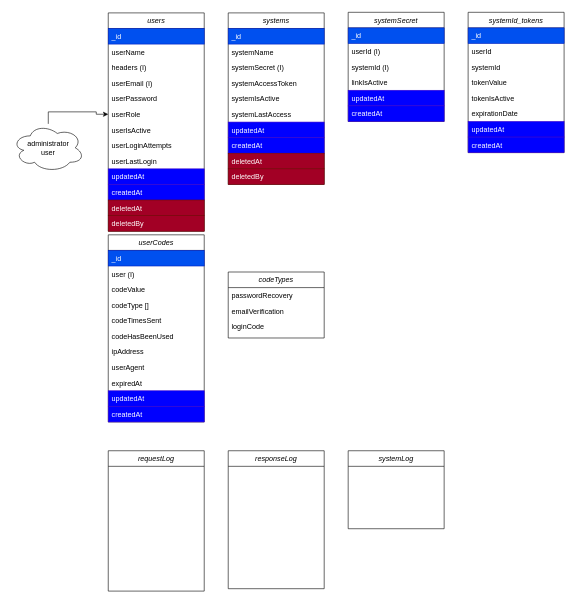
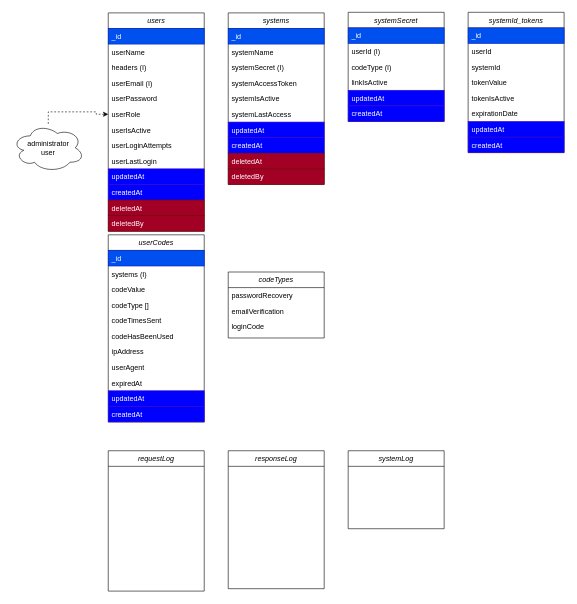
  <mxCell id="0" />
  <mxCell id="1" parent="0" />
  <mxCell id="2" value="users" style="swimlane;fontStyle=2;align=center;verticalAlign=top;childLayout=stackLayout;horizontal=1;startSize=26;horizontalStack=0;resizeParent=1;resizeLast=0;collapsible=1;marginBottom=0;rounded=0;shadow=0;strokeWidth=1;" parent="1" vertex="1"><mxGeometry x="180" y="21" width="160" height="364" as="geometry"><mxRectangle x="230" y="140" width="160" height="26" as="alternateBounds" /></mxGeometry></mxCell>
  <mxCell id="3" value="_id" style="text;align=left;verticalAlign=top;spacingLeft=4;spacingRight=4;overflow=hidden;rotatable=0;points=[[0,0.5],[1,0.5]];portConstraint=eastwest;fillColor=#0050ef;fontColor=#ffffff;strokeColor=#001DBC;" parent="2" vertex="1"><mxGeometry y="26" width="160" height="26" as="geometry" /></mxCell>
  <mxCell id="4" value="userName" style="text;align=left;verticalAlign=top;spacingLeft=4;spacingRight=4;overflow=hidden;rotatable=0;points=[[0,0.5],[1,0.5]];portConstraint=eastwest;rounded=0;shadow=0;html=0;" parent="2" vertex="1"><mxGeometry y="52" width="160" height="26" as="geometry" /></mxCell>
  <mxCell id="5" value="headers (I)" style="text;align=left;verticalAlign=top;spacingLeft=4;spacingRight=4;overflow=hidden;rotatable=0;points=[[0,0.5],[1,0.5]];portConstraint=eastwest;rounded=0;shadow=0;html=0;" parent="2" vertex="1"><mxGeometry y="78" width="160" height="26" as="geometry" /></mxCell>
  <mxCell id="6" value="userEmail (I)" style="text;align=left;verticalAlign=top;spacingLeft=4;spacingRight=4;overflow=hidden;rotatable=0;points=[[0,0.5],[1,0.5]];portConstraint=eastwest;rounded=0;shadow=0;html=0;" parent="2" vertex="1"><mxGeometry y="104" width="160" height="26" as="geometry" /></mxCell>
  <mxCell id="7" value="userPassword" style="text;align=left;verticalAlign=top;spacingLeft=4;spacingRight=4;overflow=hidden;rotatable=0;points=[[0,0.5],[1,0.5]];portConstraint=eastwest;rounded=0;shadow=0;html=0;" parent="2" vertex="1"><mxGeometry y="130" width="160" height="26" as="geometry" /></mxCell>
  <mxCell id="8" value="userRole" style="text;align=left;verticalAlign=top;spacingLeft=4;spacingRight=4;overflow=hidden;rotatable=0;points=[[0,0.5],[1,0.5]];portConstraint=eastwest;rounded=0;shadow=0;html=0;" parent="2" vertex="1"><mxGeometry y="156" width="160" height="26" as="geometry" /></mxCell>
  <mxCell id="9" value="userIsActive" style="text;align=left;verticalAlign=top;spacingLeft=4;spacingRight=4;overflow=hidden;rotatable=0;points=[[0,0.5],[1,0.5]];portConstraint=eastwest;rounded=0;shadow=0;html=0;" parent="2" vertex="1"><mxGeometry y="182" width="160" height="26" as="geometry" /></mxCell>
  <mxCell id="10" value="userLoginAttempts" style="text;align=left;verticalAlign=top;spacingLeft=4;spacingRight=4;overflow=hidden;rotatable=0;points=[[0,0.5],[1,0.5]];portConstraint=eastwest;rounded=0;shadow=0;html=0;" parent="2" vertex="1"><mxGeometry y="208" width="160" height="26" as="geometry" /></mxCell>
  <mxCell id="11" value="userLastLogin" style="text;align=left;verticalAlign=top;spacingLeft=4;spacingRight=4;overflow=hidden;rotatable=0;points=[[0,0.5],[1,0.5]];portConstraint=eastwest;rounded=0;shadow=0;html=0;" parent="2" vertex="1"><mxGeometry y="234" width="160" height="26" as="geometry" /></mxCell>
  <mxCell id="12" value="updatedAt" style="text;align=left;verticalAlign=top;spacingLeft=4;spacingRight=4;overflow=hidden;rotatable=0;points=[[0,0.5],[1,0.5]];portConstraint=eastwest;fillColor=#0000FF;fontColor=#ffffff;strokeColor=#3700CC;" parent="2" vertex="1"><mxGeometry y="260" width="160" height="26" as="geometry" /></mxCell>
  <mxCell id="13" value="createdAt" style="text;align=left;verticalAlign=top;spacingLeft=4;spacingRight=4;overflow=hidden;rotatable=0;points=[[0,0.5],[1,0.5]];portConstraint=eastwest;fillColor=#0000FF;fontColor=#ffffff;strokeColor=#3700CC;" parent="2" vertex="1"><mxGeometry y="286" width="160" height="26" as="geometry" /></mxCell>
  <mxCell id="14" value="deletedAt" style="text;align=left;verticalAlign=top;spacingLeft=4;spacingRight=4;overflow=hidden;rotatable=0;points=[[0,0.5],[1,0.5]];portConstraint=eastwest;fillColor=#a20025;fontColor=#ffffff;strokeColor=#6F0000;" parent="2" vertex="1"><mxGeometry y="312" width="160" height="26" as="geometry" /></mxCell>
  <mxCell id="15" value="deletedBy" style="text;align=left;verticalAlign=top;spacingLeft=4;spacingRight=4;overflow=hidden;rotatable=0;points=[[0,0.5],[1,0.5]];portConstraint=eastwest;fillColor=#a20025;fontColor=#ffffff;strokeColor=#6F0000;" parent="2" vertex="1"><mxGeometry y="338" width="160" height="26" as="geometry" /></mxCell>
  <mxCell id="16" value="requestLog" style="swimlane;fontStyle=2;align=center;verticalAlign=top;childLayout=stackLayout;horizontal=1;startSize=26;horizontalStack=0;resizeParent=1;resizeLast=0;collapsible=1;marginBottom=0;rounded=0;shadow=0;strokeWidth=1;" parent="1" vertex="1"><mxGeometry x="180" y="751" width="160" height="234" as="geometry"><mxRectangle x="230" y="140" width="160" height="26" as="alternateBounds" /></mxGeometry></mxCell>
  <mxCell id="17" value="requestId" style="text;align=left;verticalAlign=top;spacingLeft=4;spacingRight=4;overflow=hidden;rotatable=0;points=[[0,0.5],[1,0.5]];portConstraint=eastwest;fillColor=none;fontColor=#ffffff;strokeColor=none;" parent="16" vertex="1"><mxGeometry y="26" width="160" height="26" as="geometry" /></mxCell>
  <mxCell id="18" value="timestamp" style="text;align=left;verticalAlign=top;spacingLeft=4;spacingRight=4;overflow=hidden;rotatable=0;points=[[0,0.5],[1,0.5]];portConstraint=eastwest;fillColor=none;fontColor=#ffffff;strokeColor=none;" parent="16" vertex="1"><mxGeometry y="52" width="160" height="26" as="geometry" /></mxCell>
  <mxCell id="19" value="codeType" style="text;align=left;verticalAlign=top;spacingLeft=4;spacingRight=4;overflow=hidden;rotatable=0;points=[[0,0.5],[1,0.5]];portConstraint=eastwest;fillColor=none;fontColor=#ffffff;strokeColor=none;" parent="16" vertex="1"><mxGeometry y="78" width="160" height="26" as="geometry" /></mxCell>
  <mxCell id="20" value="endpoint" style="text;align=left;verticalAlign=top;spacingLeft=4;spacingRight=4;overflow=hidden;rotatable=0;points=[[0,0.5],[1,0.5]];portConstraint=eastwest;fillColor=none;fontColor=#ffffff;strokeColor=none;" parent="16" vertex="1"><mxGeometry y="104" width="160" height="26" as="geometry" /></mxCell>
  <mxCell id="21" value="method" style="text;align=left;verticalAlign=top;spacingLeft=4;spacingRight=4;overflow=hidden;rotatable=0;points=[[0,0.5],[1,0.5]];portConstraint=eastwest;fillColor=none;fontColor=#ffffff;strokeColor=none;" parent="16" vertex="1"><mxGeometry y="130" width="160" height="26" as="geometry" /></mxCell>
  <mxCell id="22" value="headers" style="text;align=left;verticalAlign=top;spacingLeft=4;spacingRight=4;overflow=hidden;rotatable=0;points=[[0,0.5],[1,0.5]];portConstraint=eastwest;fillColor=none;fontColor=#ffffff;strokeColor=none;" parent="16" vertex="1"><mxGeometry y="156" width="160" height="26" as="geometry" /></mxCell>
  <mxCell id="23" value="queryParams" style="text;align=left;verticalAlign=top;spacingLeft=4;spacingRight=4;overflow=hidden;rotatable=0;points=[[0,0.5],[1,0.5]];portConstraint=eastwest;fillColor=none;fontColor=#ffffff;strokeColor=none;" parent="16" vertex="1"><mxGeometry y="182" width="160" height="26" as="geometry" /></mxCell>
  <mxCell id="24" value="body" style="text;align=left;verticalAlign=top;spacingLeft=4;spacingRight=4;overflow=hidden;rotatable=0;points=[[0,0.5],[1,0.5]];portConstraint=eastwest;fillColor=none;fontColor=#ffffff;strokeColor=none;" parent="16" vertex="1"><mxGeometry y="208" width="160" height="26" as="geometry" /></mxCell>
  <mxCell id="25" value="responseLog" style="swimlane;fontStyle=2;align=center;verticalAlign=top;childLayout=stackLayout;horizontal=1;startSize=26;horizontalStack=0;resizeParent=1;resizeLast=0;collapsible=1;marginBottom=0;rounded=0;shadow=0;strokeWidth=1;" parent="1" vertex="1"><mxGeometry x="380" y="751" width="160" height="230" as="geometry"><mxRectangle x="230" y="140" width="160" height="26" as="alternateBounds" /></mxGeometry></mxCell>
  <mxCell id="26" value="requestId" style="text;align=left;verticalAlign=top;spacingLeft=4;spacingRight=4;overflow=hidden;rotatable=0;points=[[0,0.5],[1,0.5]];portConstraint=eastwest;fillColor=none;fontColor=#ffffff;strokeColor=none;" parent="25" vertex="1"><mxGeometry y="26" width="160" height="26" as="geometry" /></mxCell>
  <mxCell id="27" value="timestamp" style="text;align=left;verticalAlign=top;spacingLeft=4;spacingRight=4;overflow=hidden;rotatable=0;points=[[0,0.5],[1,0.5]];portConstraint=eastwest;fillColor=none;fontColor=#ffffff;strokeColor=none;" parent="25" vertex="1"><mxGeometry y="52" width="160" height="26" as="geometry" /></mxCell>
  <mxCell id="28" value="responseTime" style="text;align=left;verticalAlign=top;spacingLeft=4;spacingRight=4;overflow=hidden;rotatable=0;points=[[0,0.5],[1,0.5]];portConstraint=eastwest;fillColor=none;fontColor=#ffffff;strokeColor=none;" parent="25" vertex="1"><mxGeometry y="78" width="160" height="26" as="geometry" /></mxCell>
  <mxCell id="29" value="body" style="text;align=left;verticalAlign=top;spacingLeft=4;spacingRight=4;overflow=hidden;rotatable=0;points=[[0,0.5],[1,0.5]];portConstraint=eastwest;fillColor=none;fontColor=#ffffff;strokeColor=none;" parent="25" vertex="1"><mxGeometry y="104" width="160" height="26" as="geometry" /></mxCell>
  <mxCell id="30" value="statusCode" style="text;align=left;verticalAlign=top;spacingLeft=4;spacingRight=4;overflow=hidden;rotatable=0;points=[[0,0.5],[1,0.5]];portConstraint=eastwest;fillColor=none;fontColor=#ffffff;strokeColor=none;" parent="25" vertex="1"><mxGeometry y="130" width="160" height="26" as="geometry" /></mxCell>
  <mxCell id="31" value="errorCode" style="text;align=left;verticalAlign=top;spacingLeft=4;spacingRight=4;overflow=hidden;rotatable=0;points=[[0,0.5],[1,0.5]];portConstraint=eastwest;fillColor=none;fontColor=#ffffff;strokeColor=none;" parent="25" vertex="1"><mxGeometry y="156" width="160" height="26" as="geometry" /></mxCell>
  <mxCell id="32" value="message" style="text;align=left;verticalAlign=top;spacingLeft=4;spacingRight=4;overflow=hidden;rotatable=0;points=[[0,0.5],[1,0.5]];portConstraint=eastwest;fillColor=none;fontColor=#ffffff;strokeColor=none;" parent="25" vertex="1"><mxGeometry y="182" width="160" height="26" as="geometry" /></mxCell>
  <mxCell id="33" value="systemLog" style="swimlane;fontStyle=2;align=center;verticalAlign=top;childLayout=stackLayout;horizontal=1;startSize=26;horizontalStack=0;resizeParent=1;resizeLast=0;collapsible=1;marginBottom=0;rounded=0;shadow=0;strokeWidth=1;" parent="1" vertex="1"><mxGeometry x="580" y="751" width="160" height="130" as="geometry"><mxRectangle x="230" y="140" width="160" height="26" as="alternateBounds" /></mxGeometry></mxCell>
  <mxCell id="34" value="timestamp" style="text;align=left;verticalAlign=top;spacingLeft=4;spacingRight=4;overflow=hidden;rotatable=0;points=[[0,0.5],[1,0.5]];portConstraint=eastwest;fillColor=none;fontColor=#ffffff;strokeColor=none;" parent="33" vertex="1"><mxGeometry y="26" width="160" height="26" as="geometry" /></mxCell>
  <mxCell id="35" value="errorCode" style="text;align=left;verticalAlign=top;spacingLeft=4;spacingRight=4;overflow=hidden;rotatable=0;points=[[0,0.5],[1,0.5]];portConstraint=eastwest;fillColor=none;fontColor=#ffffff;strokeColor=none;" parent="33" vertex="1"><mxGeometry y="52" width="160" height="26" as="geometry" /></mxCell>
  <mxCell id="36" value="message" style="text;align=left;verticalAlign=top;spacingLeft=4;spacingRight=4;overflow=hidden;rotatable=0;points=[[0,0.5],[1,0.5]];portConstraint=eastwest;fillColor=none;fontColor=#ffffff;strokeColor=none;" parent="33" vertex="1"><mxGeometry y="78" width="160" height="26" as="geometry" /></mxCell>
  <mxCell id="37" value="severityLevel" style="text;align=left;verticalAlign=top;spacingLeft=4;spacingRight=4;overflow=hidden;rotatable=0;points=[[0,0.5],[1,0.5]];portConstraint=eastwest;fillColor=none;fontColor=#ffffff;strokeColor=none;" parent="33" vertex="1"><mxGeometry y="104" width="160" height="26" as="geometry" /></mxCell>
  <mxCell id="38" value="systemId_tokens" style="swimlane;fontStyle=2;align=center;verticalAlign=top;childLayout=stackLayout;horizontal=1;startSize=26;horizontalStack=0;resizeParent=1;resizeLast=0;collapsible=1;marginBottom=0;rounded=0;shadow=0;strokeWidth=1;" parent="1" vertex="1"><mxGeometry x="780" y="20" width="160" height="234" as="geometry"><mxRectangle x="230" y="140" width="160" height="26" as="alternateBounds" /></mxGeometry></mxCell>
  <mxCell id="39" value="_id" style="text;align=left;verticalAlign=top;spacingLeft=4;spacingRight=4;overflow=hidden;rotatable=0;points=[[0,0.5],[1,0.5]];portConstraint=eastwest;fillColor=#0050ef;fontColor=#ffffff;strokeColor=#001DBC;" parent="38" vertex="1"><mxGeometry y="26" width="160" height="26" as="geometry" /></mxCell>
  <mxCell id="40" value="userId" style="text;align=left;verticalAlign=top;spacingLeft=4;spacingRight=4;overflow=hidden;rotatable=0;points=[[0,0.5],[1,0.5]];portConstraint=eastwest;rounded=0;shadow=0;html=0;" parent="38" vertex="1"><mxGeometry y="52" width="160" height="26" as="geometry" /></mxCell>
  <mxCell id="41" value="systemId" style="text;align=left;verticalAlign=top;spacingLeft=4;spacingRight=4;overflow=hidden;rotatable=0;points=[[0,0.5],[1,0.5]];portConstraint=eastwest;rounded=0;shadow=0;html=0;" parent="38" vertex="1"><mxGeometry y="78" width="160" height="26" as="geometry" /></mxCell>
  <mxCell id="42" value="tokenValue" style="text;align=left;verticalAlign=top;spacingLeft=4;spacingRight=4;overflow=hidden;rotatable=0;points=[[0,0.5],[1,0.5]];portConstraint=eastwest;rounded=0;shadow=0;html=0;" parent="38" vertex="1"><mxGeometry y="104" width="160" height="26" as="geometry" /></mxCell>
  <mxCell id="43" value="tokenIsActive" style="text;align=left;verticalAlign=top;spacingLeft=4;spacingRight=4;overflow=hidden;rotatable=0;points=[[0,0.5],[1,0.5]];portConstraint=eastwest;rounded=0;shadow=0;html=0;" parent="38" vertex="1"><mxGeometry y="130" width="160" height="26" as="geometry" /></mxCell>
  <mxCell id="44" value="expirationDate" style="text;align=left;verticalAlign=top;spacingLeft=4;spacingRight=4;overflow=hidden;rotatable=0;points=[[0,0.5],[1,0.5]];portConstraint=eastwest;rounded=0;shadow=0;html=0;" parent="38" vertex="1"><mxGeometry y="156" width="160" height="26" as="geometry" /></mxCell>
  <mxCell id="45" value="updatedAt" style="text;align=left;verticalAlign=top;spacingLeft=4;spacingRight=4;overflow=hidden;rotatable=0;points=[[0,0.5],[1,0.5]];portConstraint=eastwest;fillColor=#0000FF;fontColor=#ffffff;strokeColor=#3700CC;" parent="38" vertex="1"><mxGeometry y="182" width="160" height="26" as="geometry" /></mxCell>
  <mxCell id="46" value="createdAt" style="text;align=left;verticalAlign=top;spacingLeft=4;spacingRight=4;overflow=hidden;rotatable=0;points=[[0,0.5],[1,0.5]];portConstraint=eastwest;fillColor=#0000FF;fontColor=#ffffff;strokeColor=#3700CC;" parent="38" vertex="1"><mxGeometry y="208" width="160" height="26" as="geometry" /></mxCell>
  <mxCell id="47" value="systems" style="swimlane;fontStyle=2;align=center;verticalAlign=top;childLayout=stackLayout;horizontal=1;startSize=26;horizontalStack=0;resizeParent=1;resizeLast=0;collapsible=1;marginBottom=0;rounded=0;shadow=0;strokeWidth=1;" parent="1" vertex="1"><mxGeometry x="380" y="21" width="160" height="286" as="geometry"><mxRectangle x="230" y="140" width="160" height="26" as="alternateBounds" /></mxGeometry></mxCell>
  <mxCell id="48" value="_id" style="text;align=left;verticalAlign=top;spacingLeft=4;spacingRight=4;overflow=hidden;rotatable=0;points=[[0,0.5],[1,0.5]];portConstraint=eastwest;fillColor=#0050ef;fontColor=#ffffff;strokeColor=#001DBC;" parent="47" vertex="1"><mxGeometry y="26" width="160" height="26" as="geometry" /></mxCell>
  <mxCell id="49" value="systemName" style="text;align=left;verticalAlign=top;spacingLeft=4;spacingRight=4;overflow=hidden;rotatable=0;points=[[0,0.5],[1,0.5]];portConstraint=eastwest;rounded=0;shadow=0;html=0;" parent="47" vertex="1"><mxGeometry y="52" width="160" height="26" as="geometry" /></mxCell>
  <mxCell id="50" value="systemSecret (I)" style="text;align=left;verticalAlign=top;spacingLeft=4;spacingRight=4;overflow=hidden;rotatable=0;points=[[0,0.5],[1,0.5]];portConstraint=eastwest;rounded=0;shadow=0;html=0;" parent="47" vertex="1"><mxGeometry y="78" width="160" height="26" as="geometry" /></mxCell>
  <mxCell id="51" value="systemAccessToken" style="text;align=left;verticalAlign=top;spacingLeft=4;spacingRight=4;overflow=hidden;rotatable=0;points=[[0,0.5],[1,0.5]];portConstraint=eastwest;rounded=0;shadow=0;html=0;" vertex="1" parent="47"><mxGeometry y="104" width="160" height="26" as="geometry" /></mxCell>
  <mxCell id="52" value="systemIsActive" style="text;align=left;verticalAlign=top;spacingLeft=4;spacingRight=4;overflow=hidden;rotatable=0;points=[[0,0.5],[1,0.5]];portConstraint=eastwest;rounded=0;shadow=0;html=0;" parent="47" vertex="1"><mxGeometry y="130" width="160" height="26" as="geometry" /></mxCell>
  <mxCell id="53" value="systemLastAccess" style="text;align=left;verticalAlign=top;spacingLeft=4;spacingRight=4;overflow=hidden;rotatable=0;points=[[0,0.5],[1,0.5]];portConstraint=eastwest;rounded=0;shadow=0;html=0;" parent="47" vertex="1"><mxGeometry y="156" width="160" height="26" as="geometry" /></mxCell>
  <mxCell id="54" value="updatedAt" style="text;align=left;verticalAlign=top;spacingLeft=4;spacingRight=4;overflow=hidden;rotatable=0;points=[[0,0.5],[1,0.5]];portConstraint=eastwest;fillColor=#0000FF;fontColor=#ffffff;strokeColor=#3700CC;" parent="47" vertex="1"><mxGeometry y="182" width="160" height="26" as="geometry" /></mxCell>
  <mxCell id="55" value="createdAt" style="text;align=left;verticalAlign=top;spacingLeft=4;spacingRight=4;overflow=hidden;rotatable=0;points=[[0,0.5],[1,0.5]];portConstraint=eastwest;fillColor=#0000FF;fontColor=#ffffff;strokeColor=#3700CC;" parent="47" vertex="1"><mxGeometry y="208" width="160" height="26" as="geometry" /></mxCell>
  <mxCell id="56" value="deletedAt" style="text;align=left;verticalAlign=top;spacingLeft=4;spacingRight=4;overflow=hidden;rotatable=0;points=[[0,0.5],[1,0.5]];portConstraint=eastwest;fillColor=#a20025;fontColor=#ffffff;strokeColor=#6F0000;" parent="47" vertex="1"><mxGeometry y="234" width="160" height="26" as="geometry" /></mxCell>
  <mxCell id="57" value="deletedBy" style="text;align=left;verticalAlign=top;spacingLeft=4;spacingRight=4;overflow=hidden;rotatable=0;points=[[0,0.5],[1,0.5]];portConstraint=eastwest;fillColor=#a20025;fontColor=#ffffff;strokeColor=#6F0000;" parent="47" vertex="1"><mxGeometry y="260" width="160" height="26" as="geometry" /></mxCell>
  <mxCell id="58" value="systemSecret" style="swimlane;fontStyle=2;align=center;verticalAlign=top;childLayout=stackLayout;horizontal=1;startSize=26;horizontalStack=0;resizeParent=1;resizeLast=0;collapsible=1;marginBottom=0;rounded=0;shadow=0;strokeWidth=1;" parent="1" vertex="1"><mxGeometry x="580" y="20" width="160" height="182" as="geometry"><mxRectangle x="230" y="140" width="160" height="26" as="alternateBounds" /></mxGeometry></mxCell>
  <mxCell id="59" value="_id" style="text;align=left;verticalAlign=top;spacingLeft=4;spacingRight=4;overflow=hidden;rotatable=0;points=[[0,0.5],[1,0.5]];portConstraint=eastwest;fillColor=#0050ef;fontColor=#ffffff;strokeColor=#001DBC;" parent="58" vertex="1"><mxGeometry y="26" width="160" height="26" as="geometry" /></mxCell>
  <mxCell id="60" value="userId (I)" style="text;align=left;verticalAlign=top;spacingLeft=4;spacingRight=4;overflow=hidden;rotatable=0;points=[[0,0.5],[1,0.5]];portConstraint=eastwest;rounded=0;shadow=0;html=0;" parent="58" vertex="1"><mxGeometry y="52" width="160" height="26" as="geometry" /></mxCell>
- <mxCell id="61" value="systemId (I)" style="text;align=left;verticalAlign=top;spacingLeft=4;spacingRight=4;overflow=hidden;rotatable=0;points=[[0,0.5],[1,0.5]];portConstraint=eastwest;rounded=0;shadow=0;html=0;" parent="58" vertex="1"><mxGeometry y="78" width="160" height="26" as="geometry" /></mxCell>
+ <mxCell id="61" value="codeType (I)" style="text;align=left;verticalAlign=top;spacingLeft=4;spacingRight=4;overflow=hidden;rotatable=0;points=[[0,0.5],[1,0.5]];portConstraint=eastwest;rounded=0;shadow=0;html=0;" parent="58" vertex="1"><mxGeometry y="78" width="160" height="26" as="geometry" /></mxCell>
  <mxCell id="62" value="linkIsActive" style="text;align=left;verticalAlign=top;spacingLeft=4;spacingRight=4;overflow=hidden;rotatable=0;points=[[0,0.5],[1,0.5]];portConstraint=eastwest;rounded=0;shadow=0;html=0;" parent="58" vertex="1"><mxGeometry y="104" width="160" height="26" as="geometry" /></mxCell>
  <mxCell id="63" value="updatedAt" style="text;align=left;verticalAlign=top;spacingLeft=4;spacingRight=4;overflow=hidden;rotatable=0;points=[[0,0.5],[1,0.5]];portConstraint=eastwest;fillColor=#0000FF;fontColor=#ffffff;strokeColor=#3700CC;" parent="58" vertex="1"><mxGeometry y="130" width="160" height="26" as="geometry" /></mxCell>
  <mxCell id="64" value="createdAt" style="text;align=left;verticalAlign=top;spacingLeft=4;spacingRight=4;overflow=hidden;rotatable=0;points=[[0,0.5],[1,0.5]];portConstraint=eastwest;fillColor=#0000FF;fontColor=#ffffff;strokeColor=#3700CC;" parent="58" vertex="1"><mxGeometry y="156" width="160" height="26" as="geometry" /></mxCell>
  <mxCell id="65" value="userCodes" style="swimlane;fontStyle=2;align=center;verticalAlign=top;childLayout=stackLayout;horizontal=1;startSize=26;horizontalStack=0;resizeParent=1;resizeLast=0;collapsible=1;marginBottom=0;rounded=0;shadow=0;strokeWidth=1;" parent="1" vertex="1"><mxGeometry x="180" y="391" width="160" height="312" as="geometry"><mxRectangle x="230" y="140" width="160" height="26" as="alternateBounds" /></mxGeometry></mxCell>
  <mxCell id="66" value="_id" style="text;align=left;verticalAlign=top;spacingLeft=4;spacingRight=4;overflow=hidden;rotatable=0;points=[[0,0.5],[1,0.5]];portConstraint=eastwest;fillColor=#0050ef;fontColor=#ffffff;strokeColor=#001DBC;" parent="65" vertex="1"><mxGeometry y="26" width="160" height="26" as="geometry" /></mxCell>
- <mxCell id="67" value="user (I)" style="text;align=left;verticalAlign=top;spacingLeft=4;spacingRight=4;overflow=hidden;rotatable=0;points=[[0,0.5],[1,0.5]];portConstraint=eastwest;rounded=0;shadow=0;html=0;" parent="65" vertex="1"><mxGeometry y="52" width="160" height="26" as="geometry" /></mxCell>
+ <mxCell id="67" value="systems (I)" style="text;align=left;verticalAlign=top;spacingLeft=4;spacingRight=4;overflow=hidden;rotatable=0;points=[[0,0.5],[1,0.5]];portConstraint=eastwest;rounded=0;shadow=0;html=0;" parent="65" vertex="1"><mxGeometry y="52" width="160" height="26" as="geometry" /></mxCell>
  <mxCell id="68" value="codeValue" style="text;align=left;verticalAlign=top;spacingLeft=4;spacingRight=4;overflow=hidden;rotatable=0;points=[[0,0.5],[1,0.5]];portConstraint=eastwest;rounded=0;shadow=0;html=0;" parent="65" vertex="1"><mxGeometry y="78" width="160" height="26" as="geometry" /></mxCell>
  <mxCell id="69" value="codeType []" style="text;align=left;verticalAlign=top;spacingLeft=4;spacingRight=4;overflow=hidden;rotatable=0;points=[[0,0.5],[1,0.5]];portConstraint=eastwest;rounded=0;shadow=0;html=0;" parent="65" vertex="1"><mxGeometry y="104" width="160" height="26" as="geometry" /></mxCell>
  <mxCell id="70" value="codeTimesSent" style="text;align=left;verticalAlign=top;spacingLeft=4;spacingRight=4;overflow=hidden;rotatable=0;points=[[0,0.5],[1,0.5]];portConstraint=eastwest;rounded=0;shadow=0;html=0;" parent="65" vertex="1"><mxGeometry y="130" width="160" height="26" as="geometry" /></mxCell>
  <mxCell id="71" value="codeHasBeenUsed" style="text;align=left;verticalAlign=top;spacingLeft=4;spacingRight=4;overflow=hidden;rotatable=0;points=[[0,0.5],[1,0.5]];portConstraint=eastwest;rounded=0;shadow=0;html=0;" parent="65" vertex="1"><mxGeometry y="156" width="160" height="26" as="geometry" /></mxCell>
  <mxCell id="72" value="ipAddress" style="text;align=left;verticalAlign=top;spacingLeft=4;spacingRight=4;overflow=hidden;rotatable=0;points=[[0,0.5],[1,0.5]];portConstraint=eastwest;rounded=0;shadow=0;html=0;" parent="65" vertex="1"><mxGeometry y="182" width="160" height="26" as="geometry" /></mxCell>
  <mxCell id="73" value="userAgent" style="text;align=left;verticalAlign=top;spacingLeft=4;spacingRight=4;overflow=hidden;rotatable=0;points=[[0,0.5],[1,0.5]];portConstraint=eastwest;rounded=0;shadow=0;html=0;" parent="65" vertex="1"><mxGeometry y="208" width="160" height="26" as="geometry" /></mxCell>
  <mxCell id="74" value="expiredAt" style="text;align=left;verticalAlign=top;spacingLeft=4;spacingRight=4;overflow=hidden;rotatable=0;points=[[0,0.5],[1,0.5]];portConstraint=eastwest;rounded=0;shadow=0;html=0;" parent="65" vertex="1"><mxGeometry y="234" width="160" height="26" as="geometry" /></mxCell>
  <mxCell id="75" value="updatedAt" style="text;align=left;verticalAlign=top;spacingLeft=4;spacingRight=4;overflow=hidden;rotatable=0;points=[[0,0.5],[1,0.5]];portConstraint=eastwest;fillColor=#0000FF;fontColor=#ffffff;strokeColor=#3700CC;" parent="65" vertex="1"><mxGeometry y="260" width="160" height="26" as="geometry" /></mxCell>
  <mxCell id="76" value="createdAt" style="text;align=left;verticalAlign=top;spacingLeft=4;spacingRight=4;overflow=hidden;rotatable=0;points=[[0,0.5],[1,0.5]];portConstraint=eastwest;fillColor=#0000FF;fontColor=#ffffff;strokeColor=#3700CC;" parent="65" vertex="1"><mxGeometry y="286" width="160" height="26" as="geometry" /></mxCell>
- <mxCell id="77" style="edgeStyle=orthogonalEdgeStyle;rounded=0;orthogonalLoop=1;jettySize=auto;html=1;" parent="1" source="78" target="8" edge="1"><mxGeometry relative="1" as="geometry" /></mxCell>
+ <mxCell id="77" style="edgeStyle=orthogonalEdgeStyle;rounded=0;orthogonalLoop=1;jettySize=auto;html=1;dashed=1;" parent="1" source="78" target="8" edge="1"><mxGeometry relative="1" as="geometry" /></mxCell>
  <mxCell id="78" value="administrator&lt;div&gt;user&lt;/div&gt;" style="ellipse;shape=cloud;whiteSpace=wrap;html=1;" parent="1" vertex="1"><mxGeometry x="20" y="206" width="120" height="80" as="geometry" /></mxCell>
  <mxCell id="79" value="codeTypes" style="swimlane;fontStyle=2;align=center;verticalAlign=top;childLayout=stackLayout;horizontal=1;startSize=26;horizontalStack=0;resizeParent=1;resizeLast=0;collapsible=1;marginBottom=0;rounded=0;shadow=0;strokeWidth=1;" parent="1" vertex="1"><mxGeometry x="380" y="453" width="160" height="110" as="geometry"><mxRectangle x="230" y="140" width="160" height="26" as="alternateBounds" /></mxGeometry></mxCell>
  <mxCell id="80" value="passwordRecovery" style="text;align=left;verticalAlign=top;spacingLeft=4;spacingRight=4;overflow=hidden;rotatable=0;points=[[0,0.5],[1,0.5]];portConstraint=eastwest;rounded=0;shadow=0;html=0;" parent="79" vertex="1"><mxGeometry y="26" width="160" height="26" as="geometry" /></mxCell>
  <mxCell id="81" value="emailVerification" style="text;align=left;verticalAlign=top;spacingLeft=4;spacingRight=4;overflow=hidden;rotatable=0;points=[[0,0.5],[1,0.5]];portConstraint=eastwest;rounded=0;shadow=0;html=0;" parent="79" vertex="1"><mxGeometry y="52" width="160" height="26" as="geometry" /></mxCell>
  <mxCell id="82" value="loginCode" style="text;align=left;verticalAlign=top;spacingLeft=4;spacingRight=4;overflow=hidden;rotatable=0;points=[[0,0.5],[1,0.5]];portConstraint=eastwest;rounded=0;shadow=0;html=0;" parent="79" vertex="1"><mxGeometry y="78" width="160" height="26" as="geometry" /></mxCell>
